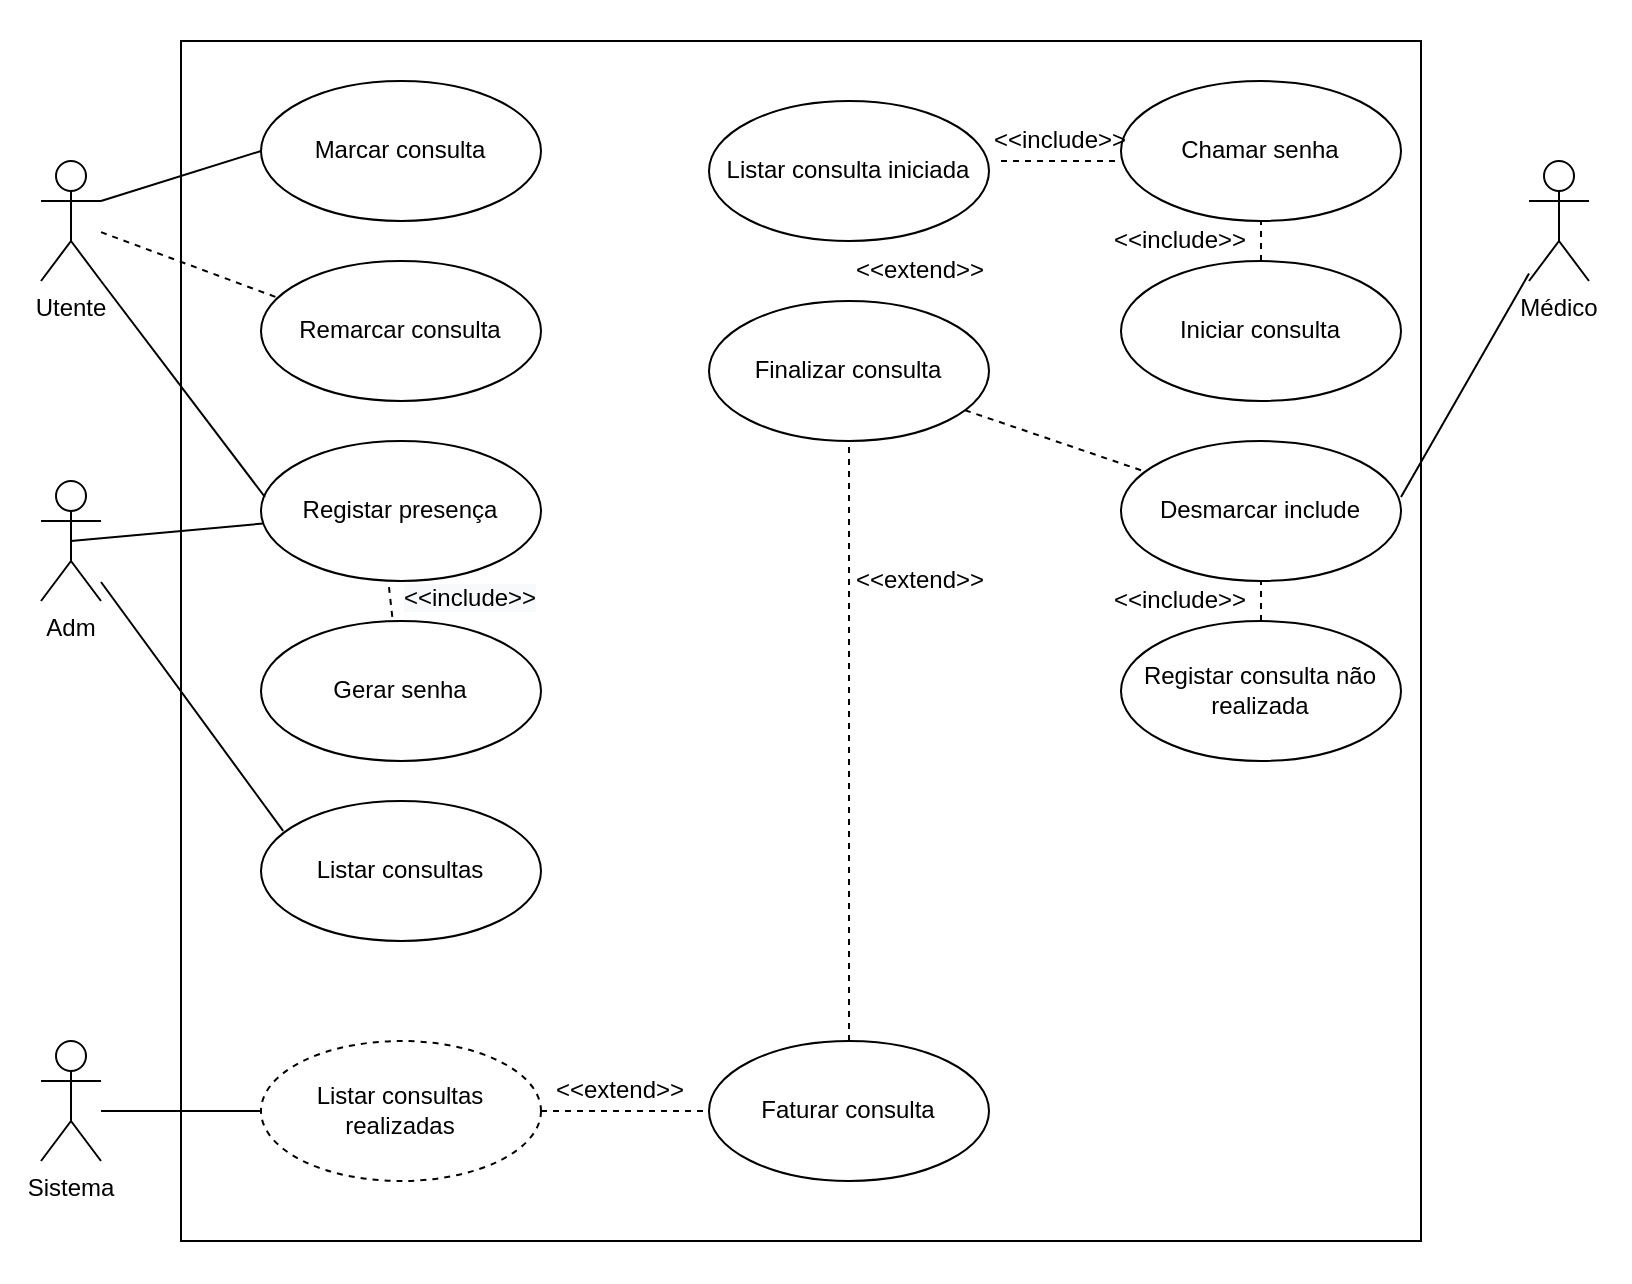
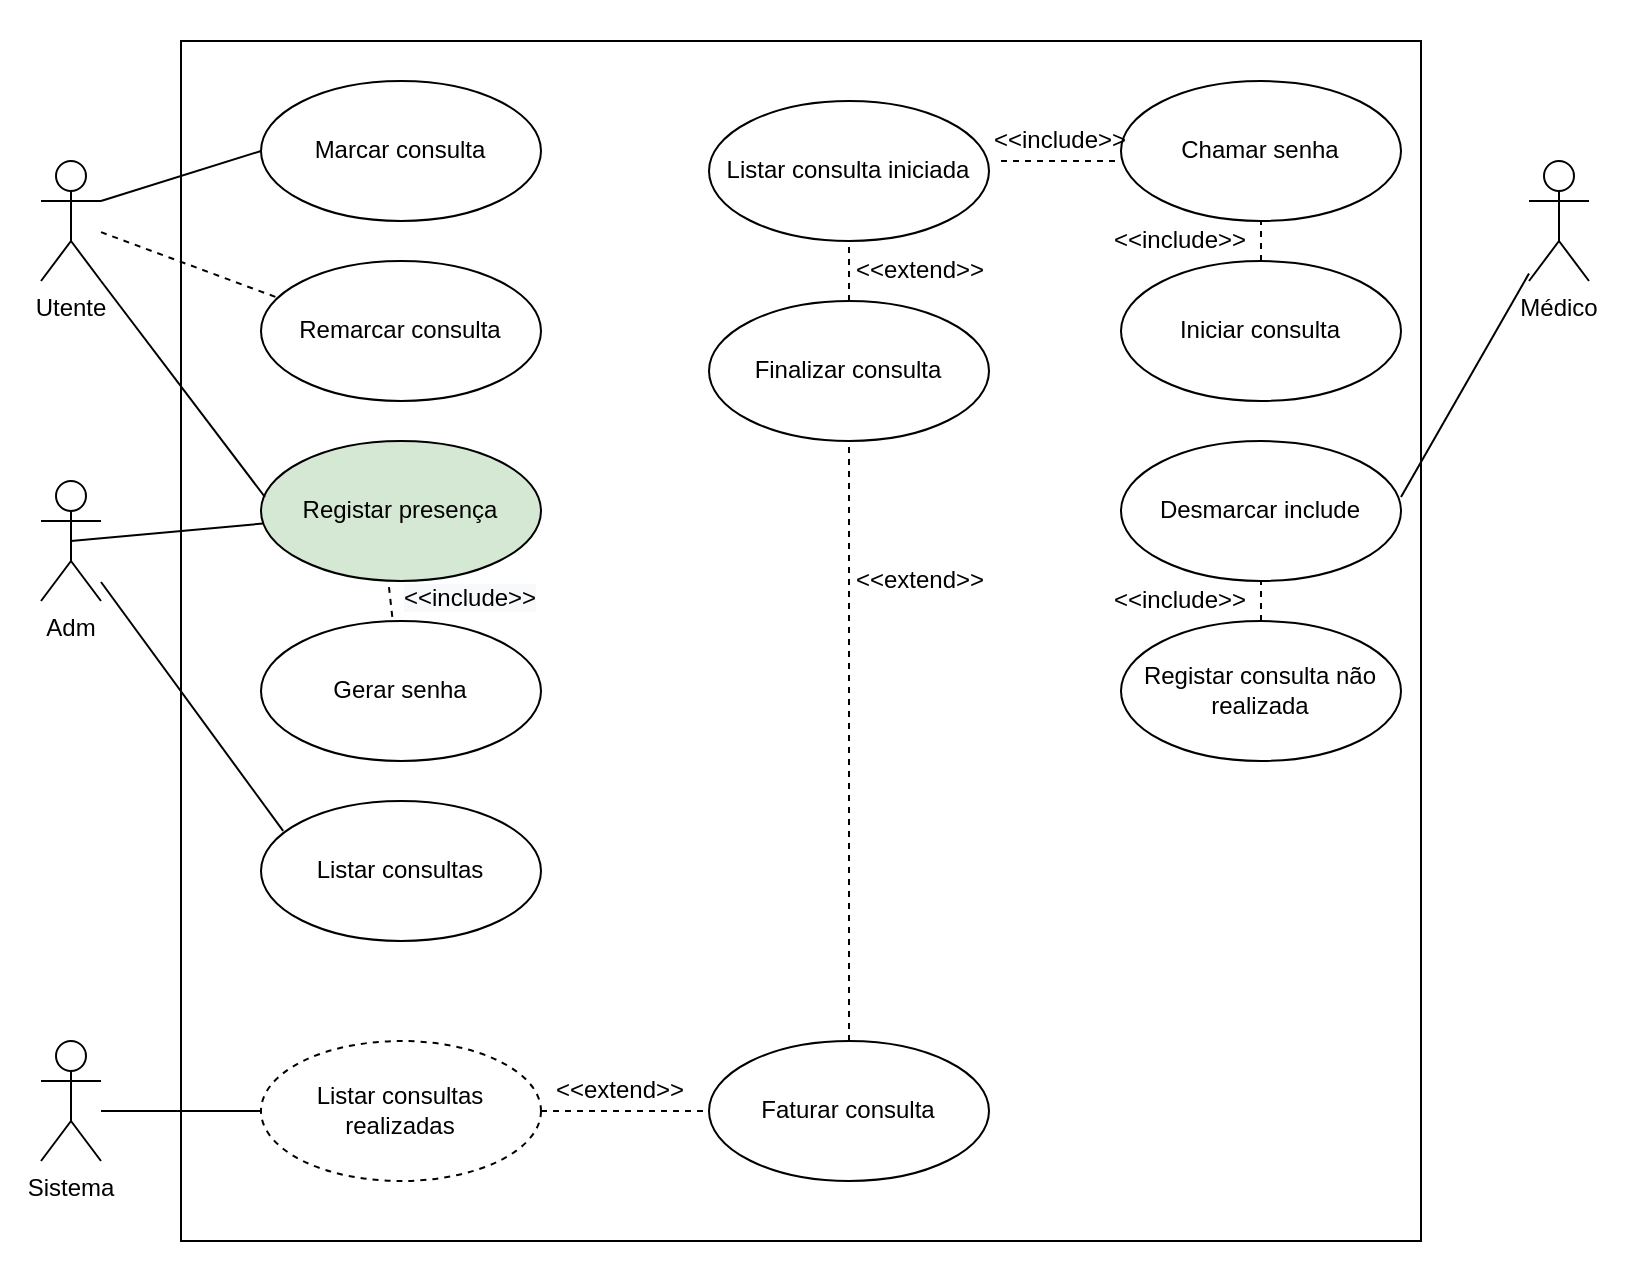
  <mxCell id="0" />
  <mxCell id="1" parent="0" />
  <mxCell id="2" value="" style="rounded=0;whiteSpace=wrap;html=1;" vertex="1" parent="1"><mxGeometry x="90" y="20" width="620" height="600" as="geometry" /></mxCell>
  <mxCell id="3" value="Utente" style="shape=umlActor;verticalLabelPosition=bottom;verticalAlign=top;html=1;" vertex="1" parent="1"><mxGeometry x="20" y="80" width="30" height="60" as="geometry" /></mxCell>
  <mxCell id="4" value="Adm" style="shape=umlActor;verticalLabelPosition=bottom;verticalAlign=top;html=1;" vertex="1" parent="1"><mxGeometry x="20" y="240" width="30" height="60" as="geometry" /></mxCell>
  <mxCell id="5" value="Sistema" style="shape=umlActor;verticalLabelPosition=bottom;verticalAlign=top;html=1;" vertex="1" parent="1"><mxGeometry x="20" y="520" width="30" height="60" as="geometry" /></mxCell>
  <mxCell id="6" value="Marcar consulta" style="ellipse;whiteSpace=wrap;html=1;" vertex="1" parent="1"><mxGeometry x="130" width="140" height="70" as="geometry" y="40" /></mxCell>
  <mxCell id="7" value="Remarcar consulta" style="ellipse;whiteSpace=wrap;html=1;" vertex="1" parent="1"><mxGeometry x="130" y="130" width="140" height="70" as="geometry" /></mxCell>
- <mxCell id="8" value="Registar presença" style="ellipse;whiteSpace=wrap;html=1;" vertex="1" parent="1"><mxGeometry x="130" y="220" width="140" height="70" as="geometry" /></mxCell>
+ <mxCell id="8" value="Registar presença" style="ellipse;whiteSpace=wrap;html=1;fillColor=#d5e8d4;" vertex="1" parent="1"><mxGeometry x="130" y="220" width="140" height="70" as="geometry" /></mxCell>
  <mxCell id="9" value="Gerar senha" style="ellipse;whiteSpace=wrap;html=1;" vertex="1" parent="1"><mxGeometry x="130" y="310" width="140" height="70" as="geometry" /></mxCell>
  <mxCell id="10" value="Listar consultas&lt;br&gt;realizadas" style="ellipse;whiteSpace=wrap;html=1;dashed=1;" vertex="1" parent="1"><mxGeometry x="130" y="520" width="140" height="70" as="geometry" /></mxCell>
  <mxCell id="11" value="Médico" style="shape=umlActor;verticalLabelPosition=bottom;verticalAlign=top;html=1;" vertex="1" parent="1"><mxGeometry x="764" y="80" width="30" height="60" as="geometry" /></mxCell>
  <mxCell id="12" value="Chamar senha" style="ellipse;whiteSpace=wrap;html=1;" vertex="1" parent="1"><mxGeometry x="560" width="140" height="70" as="geometry" y="40" /></mxCell>
  <mxCell id="13" value="Iniciar consulta" style="ellipse;whiteSpace=wrap;html=1;" vertex="1" parent="1"><mxGeometry x="560" y="130" width="140" height="70" as="geometry" /></mxCell>
  <mxCell id="14" value="Desmarcar include" style="ellipse;whiteSpace=wrap;html=1;" vertex="1" parent="1"><mxGeometry x="560" y="220" width="140" height="70" as="geometry" /></mxCell>
  <mxCell id="15" value="Registar consulta não realizada" style="ellipse;whiteSpace=wrap;html=1;" vertex="1" parent="1"><mxGeometry x="560" y="310" width="140" height="70" as="geometry" /></mxCell>
  <mxCell id="16" value="" style="endArrow=none;html=1;exitX=1;exitY=0.4;exitDx=0;exitDy=0;exitPerimeter=0;" edge="1" parent="1" source="14" target="11"><mxGeometry width="50" height="50" relative="1" as="geometry"><mxPoint x="720" y="220" as="sourcePoint" /><mxPoint x="770" y="170" as="targetPoint" /></mxGeometry></mxCell>
  <mxCell id="17" value="&amp;lt;&amp;lt;include&amp;gt;&amp;gt;" style="text;html=1;strokeColor=none;fillColor=none;align=center;verticalAlign=middle;whiteSpace=wrap;rounded=0;" vertex="1" parent="1"><mxGeometry x="570" y="110" width="40" height="20" as="geometry" /></mxCell>
  <mxCell id="18" value="" style="endArrow=none;dashed=1;html=1;entryX=0.5;entryY=1;entryDx=0;entryDy=0;" edge="1" parent="1" source="15" target="14"><mxGeometry width="50" height="50" relative="1" as="geometry"><mxPoint x="400" y="300" as="sourcePoint" /><mxPoint x="450" y="250" as="targetPoint" /></mxGeometry></mxCell>
  <mxCell id="19" value="" style="endArrow=none;dashed=1;html=1;" edge="1" parent="1" source="13"><mxGeometry width="50" height="50" relative="1" as="geometry"><mxPoint x="580" y="160" as="sourcePoint" /><mxPoint x="630" y="110" as="targetPoint" /></mxGeometry></mxCell>
  <mxCell id="20" style="edgeStyle=orthogonalEdgeStyle;rounded=0;orthogonalLoop=1;jettySize=auto;html=1;exitX=0.5;exitY=1;exitDx=0;exitDy=0;" edge="1" parent="1" source="17" target="17"><mxGeometry relative="1" as="geometry" /></mxCell>
  <mxCell id="21" value="&amp;lt;&amp;lt;include&amp;gt;&amp;gt;" style="text;html=1;strokeColor=none;fillColor=none;align=center;verticalAlign=middle;whiteSpace=wrap;rounded=0;" vertex="1" parent="1"><mxGeometry x="570" y="290" width="40" height="20" as="geometry" /></mxCell>
  <mxCell id="22" value="Listar consulta iniciada" style="ellipse;whiteSpace=wrap;html=1;" vertex="1" parent="1"><mxGeometry x="354" y="50" width="140" height="70" as="geometry" /></mxCell>
  <mxCell id="23" value="Finalizar consulta" style="ellipse;whiteSpace=wrap;html=1;" vertex="1" parent="1"><mxGeometry x="354" y="150" width="140" height="70" as="geometry" /></mxCell>
  <mxCell id="24" value="" style="endArrow=none;dashed=1;html=1;" edge="1" parent="1"><mxGeometry width="50" height="50" relative="1" as="geometry"><mxPoint x="500" y="80" as="sourcePoint" /><mxPoint x="560" y="80" as="targetPoint" /></mxGeometry></mxCell>
  <mxCell id="25" value="&amp;lt;&amp;lt;include&amp;gt;&amp;gt;" style="text;html=1;strokeColor=none;fillColor=none;align=center;verticalAlign=middle;whiteSpace=wrap;rounded=0;" vertex="1" parent="1"><mxGeometry x="510" y="60" width="40" height="20" as="geometry" /></mxCell>
- <mxCell id="26" value="" style="endArrow=none;dashed=1;html=1;" edge="1" parent="1" source="23" target="14"><mxGeometry width="50" height="50" relative="1" as="geometry"><mxPoint x="400" y="300" as="sourcePoint" /><mxPoint x="450" y="250" as="targetPoint" /></mxGeometry></mxCell>
+ <mxCell id="26" value="" style="endArrow=none;dashed=1;html=1;entryX=0.5;entryY=1;entryDx=0;entryDy=0;" edge="1" parent="1" source="23" target="22"><mxGeometry width="50" height="50" relative="1" as="geometry"><mxPoint x="400" y="300" as="sourcePoint" /><mxPoint x="450" y="250" as="targetPoint" /></mxGeometry></mxCell>
  <mxCell id="27" value="&amp;lt;&amp;lt;extend&amp;gt;&amp;gt;" style="text;html=1;strokeColor=none;fillColor=none;align=center;verticalAlign=middle;whiteSpace=wrap;rounded=0;" vertex="1" parent="1"><mxGeometry x="440" y="125" width="40" height="20" as="geometry" /></mxCell>
  <mxCell id="28" value="Faturar consulta" style="ellipse;whiteSpace=wrap;html=1;" vertex="1" parent="1"><mxGeometry x="354" y="520" width="140" height="70" as="geometry" /></mxCell>
  <mxCell id="29" value="&amp;lt;&amp;lt;extend&amp;gt;&amp;gt;" style="text;html=1;strokeColor=none;fillColor=none;align=center;verticalAlign=middle;whiteSpace=wrap;rounded=0;" vertex="1" parent="1"><mxGeometry x="290" y="535" width="40" height="20" as="geometry" /></mxCell>
  <mxCell id="30" value="" style="endArrow=none;dashed=1;html=1;exitX=1;exitY=0.5;exitDx=0;exitDy=0;entryX=0;entryY=0.5;entryDx=0;entryDy=0;" edge="1" parent="1" source="10" target="28"><mxGeometry width="50" height="50" relative="1" as="geometry"><mxPoint x="400" y="420" as="sourcePoint" /><mxPoint x="450" y="370" as="targetPoint" /></mxGeometry></mxCell>
  <mxCell id="31" value="" style="endArrow=none;html=1;entryX=0;entryY=0.5;entryDx=0;entryDy=0;" edge="1" parent="1" target="10"><mxGeometry width="50" height="50" relative="1" as="geometry"><mxPoint x="50" y="555" as="sourcePoint" /><mxPoint x="450" y="370" as="targetPoint" /></mxGeometry></mxCell>
  <mxCell id="32" value="" style="endArrow=none;dashed=1;html=1;entryX=0.5;entryY=1;entryDx=0;entryDy=0;" edge="1" parent="1" source="28" target="23"><mxGeometry width="50" height="50" relative="1" as="geometry"><mxPoint x="400" y="300" as="sourcePoint" /><mxPoint x="450" y="250" as="targetPoint" /></mxGeometry></mxCell>
  <mxCell id="33" value="&amp;lt;&amp;lt;extend&amp;gt;&amp;gt;" style="text;html=1;strokeColor=none;fillColor=none;align=center;verticalAlign=middle;whiteSpace=wrap;rounded=0;" vertex="1" parent="1"><mxGeometry x="440" y="280" width="40" height="20" as="geometry" /></mxCell>
  <mxCell id="34" value="" style="endArrow=none;html=1;entryX=0;entryY=0.5;entryDx=0;entryDy=0;exitX=1;exitY=0.333;exitDx=0;exitDy=0;exitPerimeter=0;" edge="1" parent="1" source="3" target="6"><mxGeometry width="50" height="50" relative="1" as="geometry"><mxPoint x="400" y="300" as="sourcePoint" /><mxPoint x="450" y="250" as="targetPoint" /></mxGeometry></mxCell>
  <mxCell id="35" value="" style="endArrow=none;html=1;entryX=0.014;entryY=0.4;entryDx=0;entryDy=0;entryPerimeter=0;exitX=1;exitY=1;exitDx=0;exitDy=0;exitPerimeter=0;" edge="1" parent="1" source="3" target="8"><mxGeometry width="50" height="50" relative="1" as="geometry"><mxPoint x="110" y="310" as="sourcePoint" /><mxPoint x="120" y="240" as="targetPoint" /></mxGeometry></mxCell>
  <mxCell id="36" value="" style="endArrow=none;html=1;entryX=0.071;entryY=0.271;entryDx=0;entryDy=0;entryPerimeter=0;dashed=1;" edge="1" parent="1" source="3" target="7"><mxGeometry width="50" height="50" relative="1" as="geometry"><mxPoint x="280" y="210" as="sourcePoint" /><mxPoint x="330" y="160" as="targetPoint" /></mxGeometry></mxCell>
  <mxCell id="37" value="" style="endArrow=none;html=1;exitX=0.5;exitY=0.5;exitDx=0;exitDy=0;exitPerimeter=0;" edge="1" parent="1" source="4" target="8"><mxGeometry width="50" height="50" relative="1" as="geometry"><mxPoint x="400" y="300" as="sourcePoint" /><mxPoint x="450" y="250" as="targetPoint" /></mxGeometry></mxCell>
  <mxCell id="38" value="" style="endArrow=none;dashed=1;html=1;exitX=0.457;exitY=1.043;exitDx=0;exitDy=0;exitPerimeter=0;" edge="1" parent="1" source="8" target="9"><mxGeometry width="50" height="50" relative="1" as="geometry"><mxPoint x="400" y="300" as="sourcePoint" /><mxPoint x="450" y="250" as="targetPoint" /></mxGeometry></mxCell>
  <mxCell id="39" value="&lt;span style=&quot;color: rgb(0, 0, 0); font-family: helvetica; font-size: 12px; font-style: normal; font-weight: 400; letter-spacing: normal; text-align: center; text-indent: 0px; text-transform: none; word-spacing: 0px; background-color: rgb(248, 249, 250); display: inline; float: none;&quot;&gt;&amp;lt;&amp;lt;include&amp;gt;&amp;gt;&lt;/span&gt;" style="text;whiteSpace=wrap;html=1;" vertex="1" parent="1"><mxGeometry x="200" y="285" width="90" height="30" as="geometry" /></mxCell>
  <mxCell id="40" value="Listar consultas" style="ellipse;whiteSpace=wrap;html=1;" vertex="1" parent="1"><mxGeometry x="130" y="400" width="140" height="70" as="geometry" /></mxCell>
  <mxCell id="41" value="" style="endArrow=none;html=1;exitX=0.079;exitY=0.214;exitDx=0;exitDy=0;exitPerimeter=0;" edge="1" parent="1" source="40" target="4"><mxGeometry width="50" height="50" relative="1" as="geometry"><mxPoint x="250" y="410" as="sourcePoint" /><mxPoint x="300" y="360" as="targetPoint" /></mxGeometry></mxCell>
